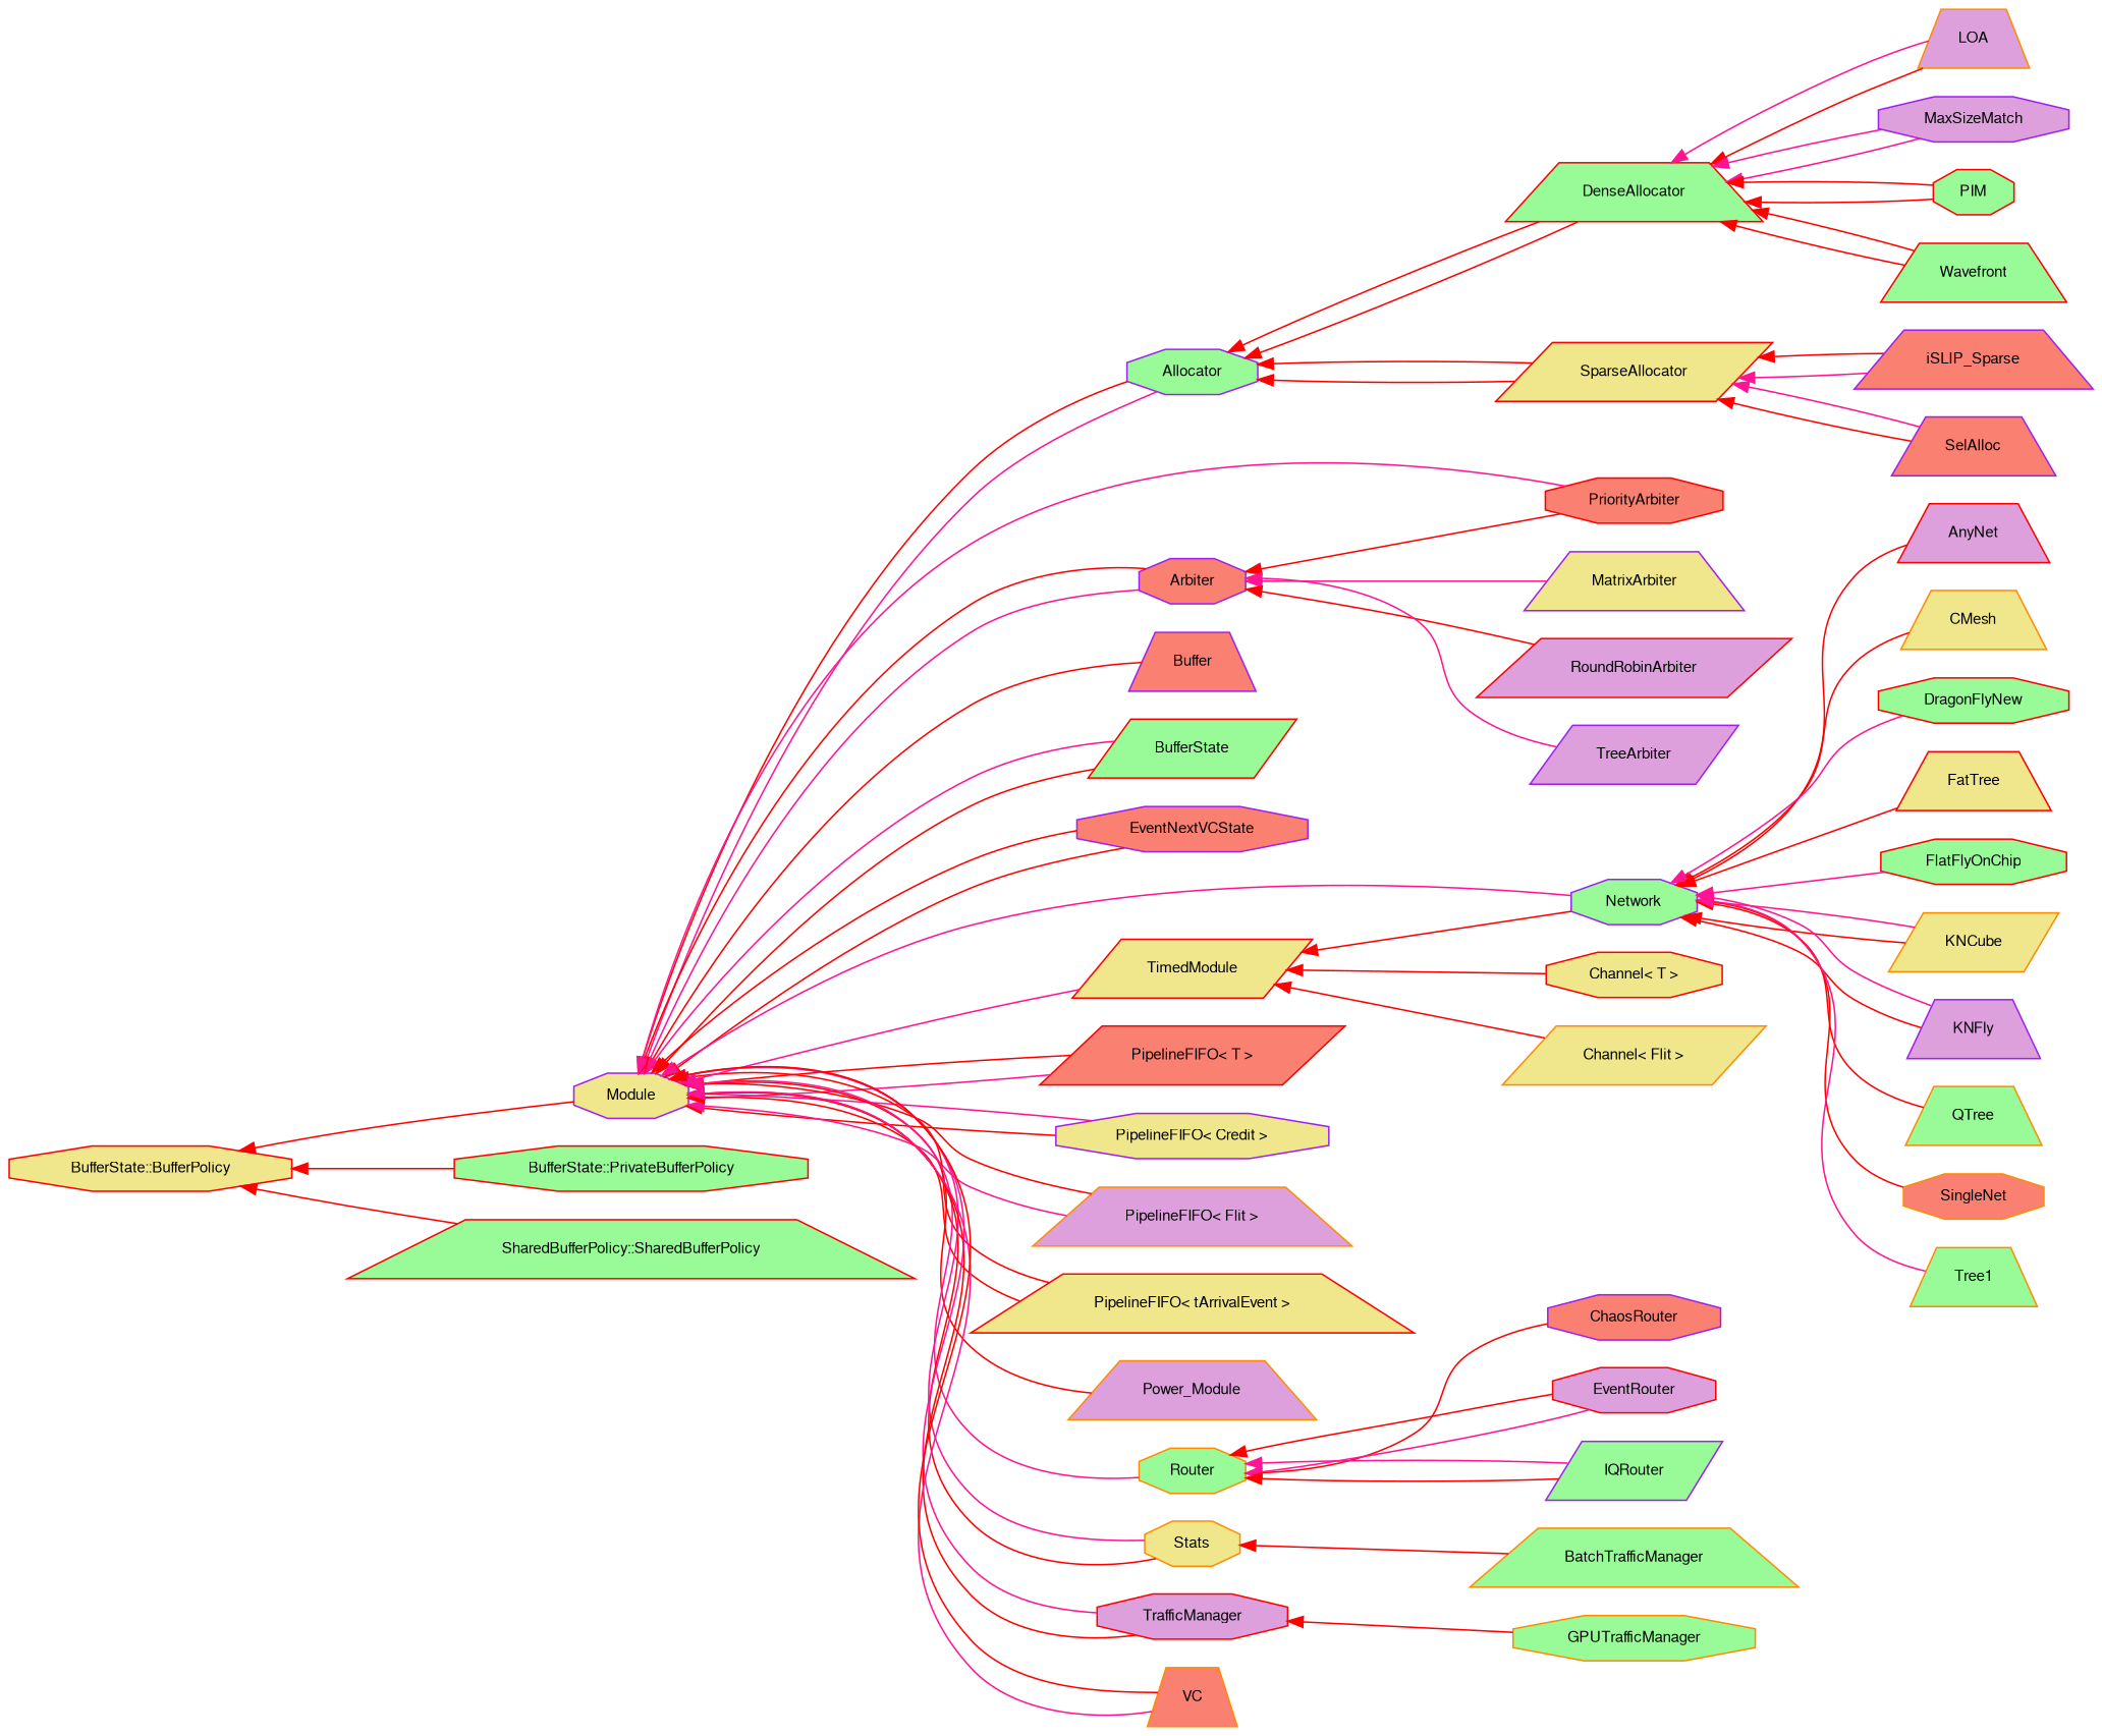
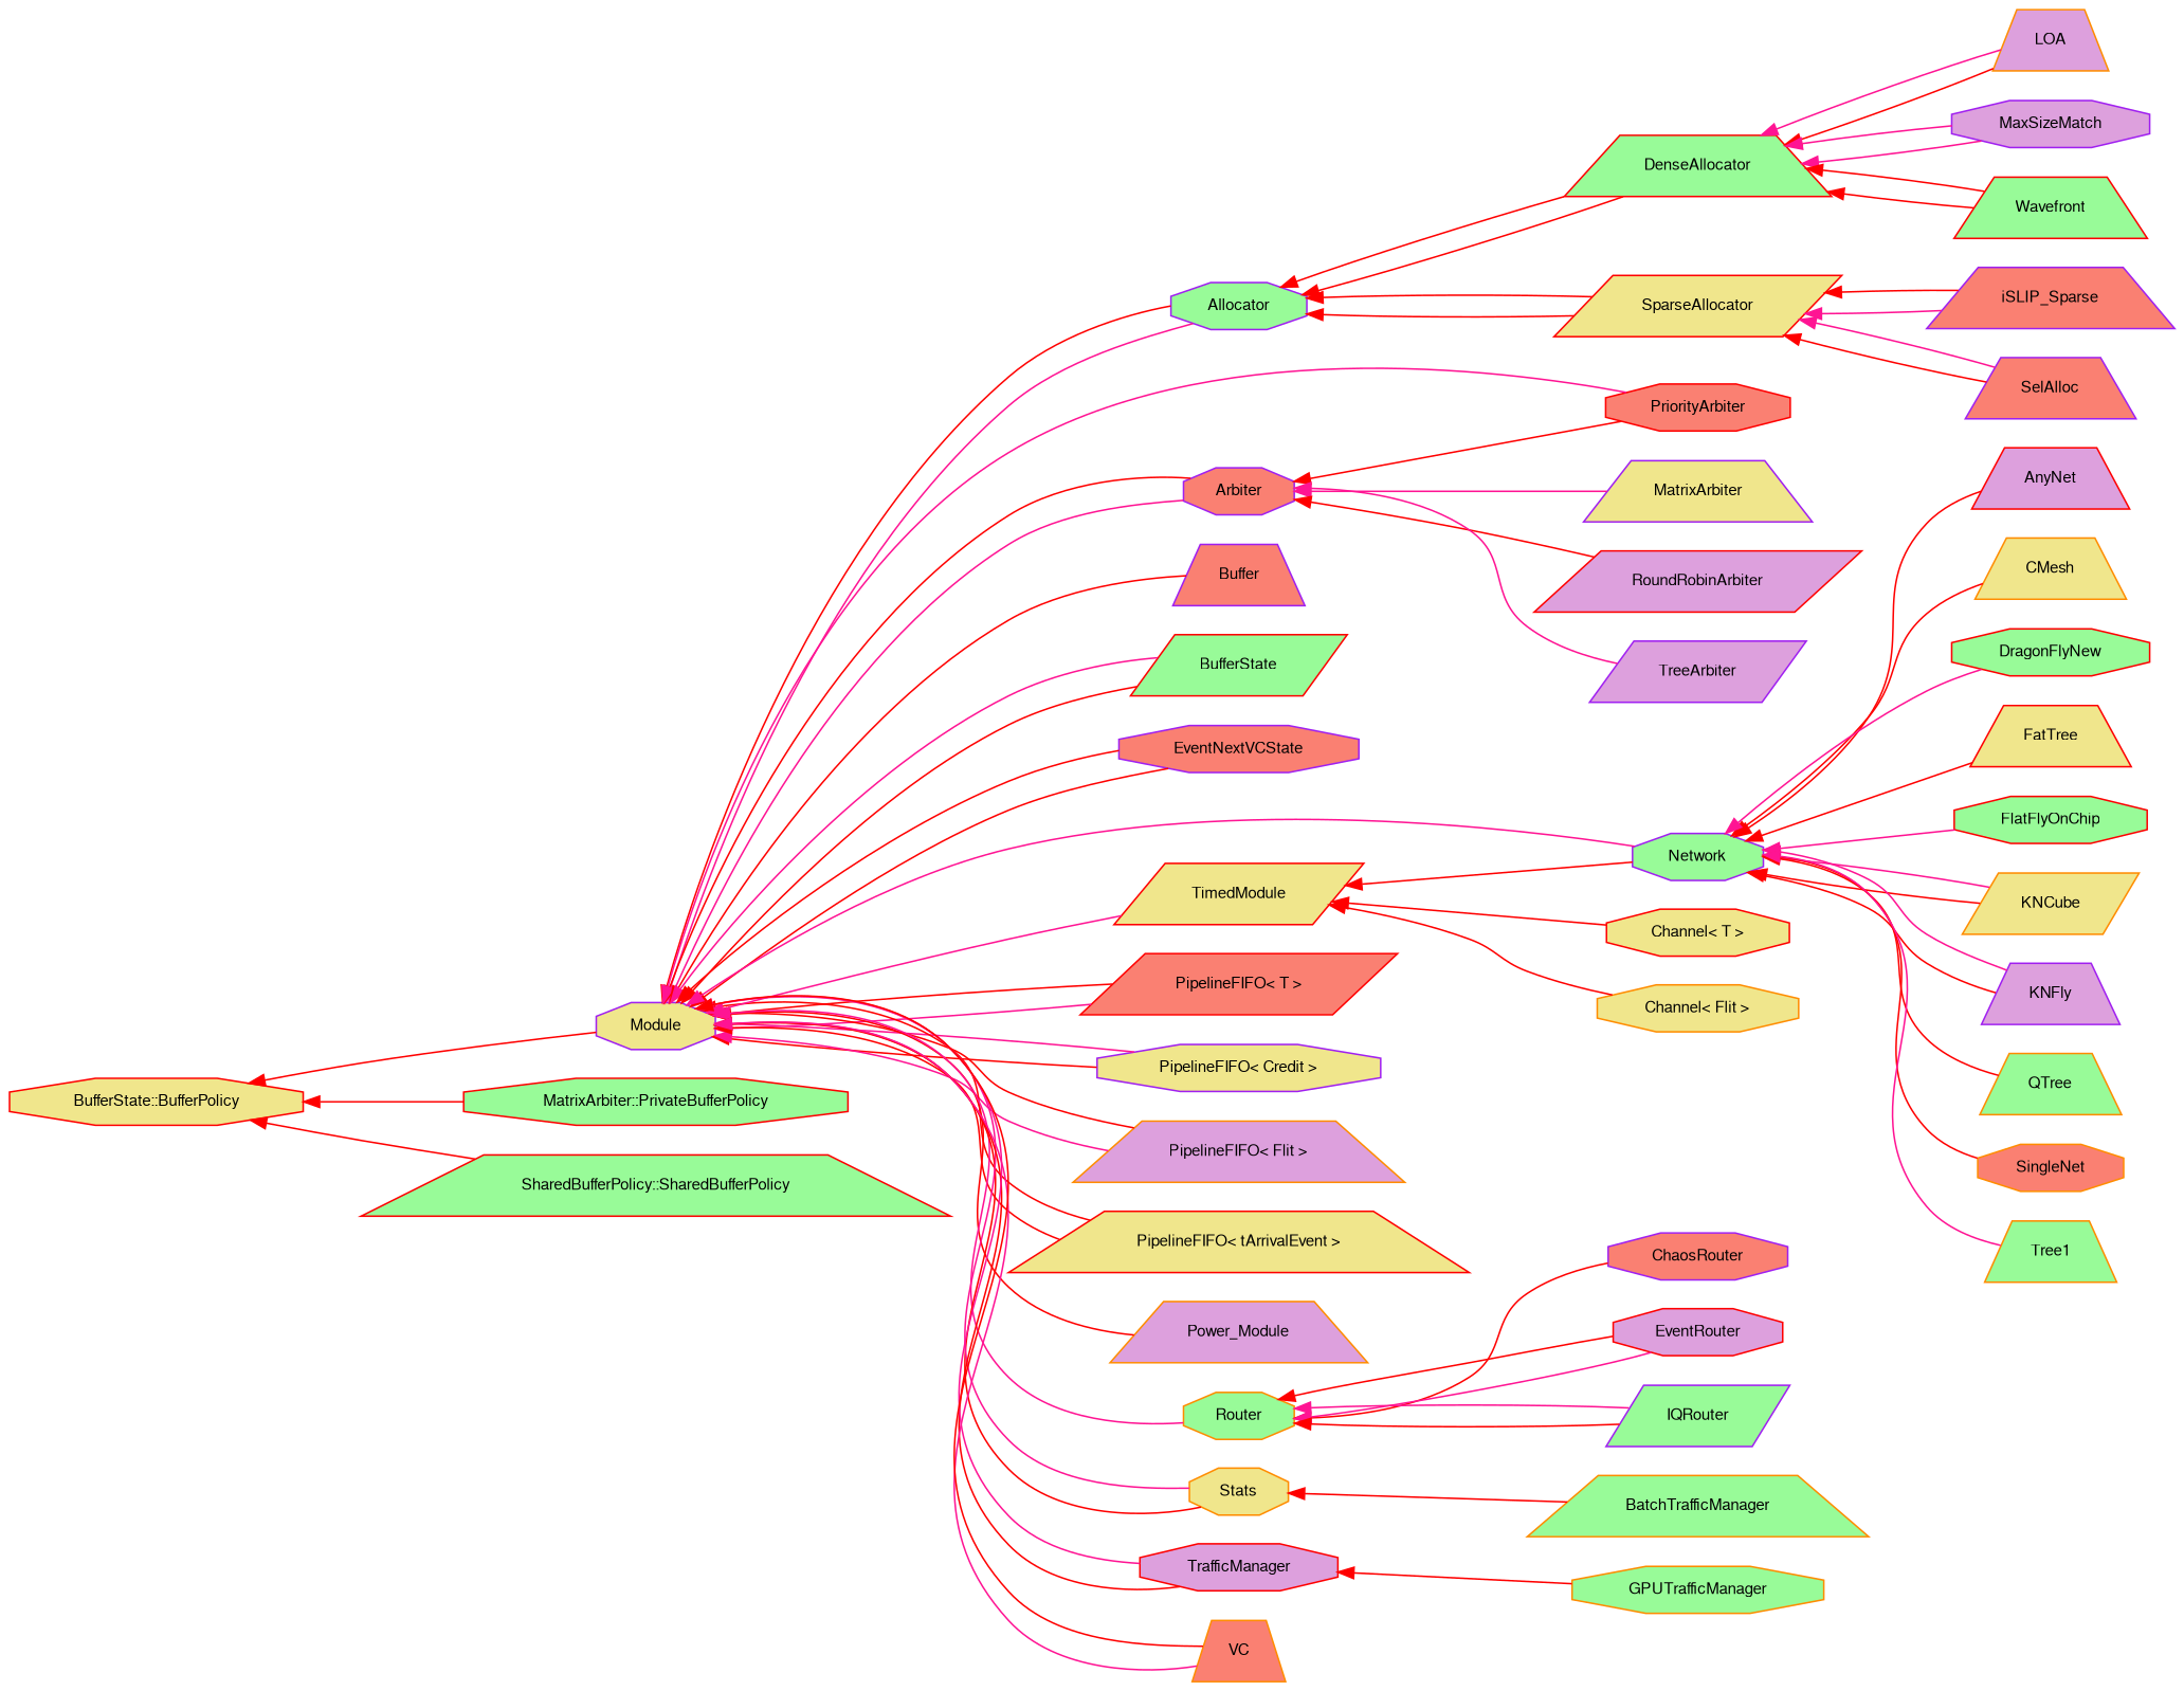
  digraph {
    rankdir=LR
    node [color=red fillcolor=palegreen fontname=FreeSans fontsize=10 shape=octagon style=filled]
    edge [color=red dir=back fontname=FreeSans fontsize=10 labelfontname=FreeSans labelfontsize=10 style=solid]
    n1 [color=purple fillcolor=khaki fontcolor=black height=0.2 label=Module width=0.4]
    n2 [color=purple height=0.2 label=Allocator width=0.4]
    n3 [color=purple fillcolor=salmon height=0.2 label=Arbiter width=0.4]
    n4 [fillcolor=salmon height=0.2 label=PriorityArbiter width=0.4]
    n5 [color=purple fillcolor=salmon height=0.2 label=Buffer shape=trapezium width=0.4]
    n6 [height=0.2 label=BufferState shape=parallelogram width=0.4]
    n7 [color=purple fillcolor=salmon height=0.2 label=EventNextVCState width=0.4]
    n8 [color=purple height=0.2 label=Network width=0.4]
    n9 [fillcolor=salmon height=0.2 label="PipelineFIFO\< T \>" shape=parallelogram width=0.4]
    n10 [color=purple fillcolor=khaki height=0.2 label="PipelineFIFO\< Credit \>" width=0.4]
    n11 [color=darkorange fillcolor=plum height=0.2 label="PipelineFIFO\< Flit \>" shape=trapezium width=0.4]
    n12 [fillcolor=khaki height=0.2 label="PipelineFIFO\< tArrivalEvent \>" shape=trapezium width=0.4]
    n13 [color=darkorange fillcolor=plum height=0.2 label=Power_Module shape=trapezium width=0.4]
    n14 [color=darkorange height=0.2 label=Router width=0.4]
    n15 [color=darkorange fillcolor=khaki height=0.2 label=Stats width=0.4]
    n16 [fillcolor=khaki height=0.2 label=TimedModule shape=parallelogram width=0.4]
    n17 [fillcolor=plum height=0.2 label=TrafficManager width=0.4]
    n18 [color=darkorange fillcolor=salmon height=0.2 label=VC shape=trapezium width=0.4]
    n19 [height=0.2 label=DenseAllocator shape=trapezium width=0.4]
    n20 [fillcolor=khaki height=0.2 label=SparseAllocator shape=parallelogram width=0.4]
    n21 [color=purple fillcolor=khaki height=0.2 label=MatrixArbiter shape=trapezium width=0.4]
    n22 [fillcolor=plum height=0.2 label=RoundRobinArbiter shape=parallelogram width=0.4]
    n23 [color=purple fillcolor=plum height=0.2 label=TreeArbiter shape=parallelogram width=0.4]
    n24 [fillcolor=khaki height=0.2 label="BufferState::BufferPolicy" width=0.4]
-   n25 [height=0.2 label="BufferState::PrivateBufferPolicy" width=0.4]
+   n25 [height=0.2 label="MatrixArbiter::PrivateBufferPolicy" width=0.4]
    n26 [height=0.2 label="SharedBufferPolicy::SharedBufferPolicy" shape=trapezium width=0.4]
    n27 [fillcolor=plum height=0.2 label=AnyNet shape=trapezium width=0.4]
    n28 [color=darkorange fillcolor=khaki height=0.2 label=CMesh shape=trapezium width=0.4]
    n29 [height=0.2 label=DragonFlyNew width=0.4]
    n30 [fillcolor=khaki height=0.2 label=FatTree shape=trapezium width=0.4]
    n31 [height=0.2 label=FlatFlyOnChip width=0.4]
    n32 [color=darkorange fillcolor=khaki height=0.2 label=KNCube shape=parallelogram width=0.4]
    n33 [color=purple fillcolor=plum height=0.2 label=KNFly shape=trapezium width=0.4]
    n34 [color=darkorange height=0.2 label=QTree shape=trapezium width=0.4]
    n35 [color=darkorange fillcolor=salmon height=0.2 label=SingleNet width=0.4]
    n36 [color=darkorange height=0.2 label=Tree1 shape=trapezium width=0.4]
    n37 [color=purple fillcolor=salmon height=0.2 label=ChaosRouter width=0.4]
    n38 [fillcolor=plum height=0.2 label=EventRouter width=0.4]
    n39 [color=purple height=0.2 label=IQRouter shape=parallelogram width=0.4]
    n40 [color=darkorange height=0.2 label=BatchTrafficManager shape=trapezium width=0.4]
    n41 [fillcolor=khaki height=0.2 label="Channel\< T \>" width=0.4]
-   n42 [color=darkorange fillcolor=khaki height=0.2 label="Channel\< Flit \>" shape=parallelogram width=0.4]
+   n42 [color=darkorange fillcolor=khaki height=0.2 label="Channel\< Flit \>" width=0.4]
    n43 [color=darkorange height=0.2 label=GPUTrafficManager width=0.4]
    n44 [color=darkorange fillcolor=plum height=0.2 label=LOA shape=trapezium width=0.4]
    n45 [color=purple fillcolor=plum height=0.2 label=MaxSizeMatch width=0.4]
-   n46 [height=0.2 label=PIM width=0.4]
    n47 [height=0.2 label=Wavefront shape=trapezium width=0.4]
    n48 [color=purple fillcolor=salmon height=0.2 label=iSLIP_Sparse shape=trapezium width=0.4]
    n49 [color=purple fillcolor=salmon height=0.2 label=SelAlloc shape=trapezium width=0.4]
    n1 -> n2 [color=deeppink]
    n1 -> n2
    n1 -> n3 [color=deeppink]
    n1 -> n3
    n1 -> n4 [color=deeppink]
    n1 -> n5
    n1 -> n6
    n1 -> n6 [color=deeppink]
    n1 -> n7
    n1 -> n7
    n1 -> n8 [color=deeppink]
    n1 -> n9 [color=deeppink]
    n1 -> n9
    n1 -> n10
    n1 -> n10 [color=deeppink]
    n1 -> n11 [color=deeppink]
    n1 -> n11
    n1 -> n12
    n1 -> n12
    n1 -> n13
    n1 -> n14 [color=deeppink]
    n1 -> n15
    n1 -> n15 [color=deeppink]
    n1 -> n16 [color=deeppink]
    n1 -> n17
    n1 -> n17 [color=deeppink]
    n1 -> n18 [color=deeppink]
    n1 -> n18
    n2 -> n19
    n2 -> n19
    n2 -> n20
    n2 -> n20
    n3 -> n4
    n3 -> n21 [color=deeppink]
    n3 -> n22
    n3 -> n23 [color=deeppink]
    n8 -> n27
    n8 -> n28
    n8 -> n29 [color=deeppink]
    n8 -> n30
    n8 -> n31 [color=deeppink]
    n8 -> n32
    n8 -> n32 [color=deeppink]
    n8 -> n33
    n8 -> n33 [color=deeppink]
    n8 -> n34
    n8 -> n35
    n8 -> n36 [color=deeppink]
    n14 -> n37
    n14 -> n38 [color=deeppink]
    n14 -> n38
    n14 -> n39
    n14 -> n39 [color=deeppink]
    n15 -> n40
    n16 -> n8
    n16 -> n41
    n16 -> n42
    n17 -> n43
    n19 -> n44
    n19 -> n44 [color=deeppink]
    n19 -> n45 [color=deeppink]
    n19 -> n45 [color=deeppink]
-   n19 -> n46
-   n19 -> n46
    n19 -> n47
    n19 -> n47
    n20 -> n48 [color=deeppink]
    n20 -> n48
    n20 -> n49
    n20 -> n49 [color=deeppink]
    n24 -> n1
    n24 -> n25
    n24 -> n26
  }
